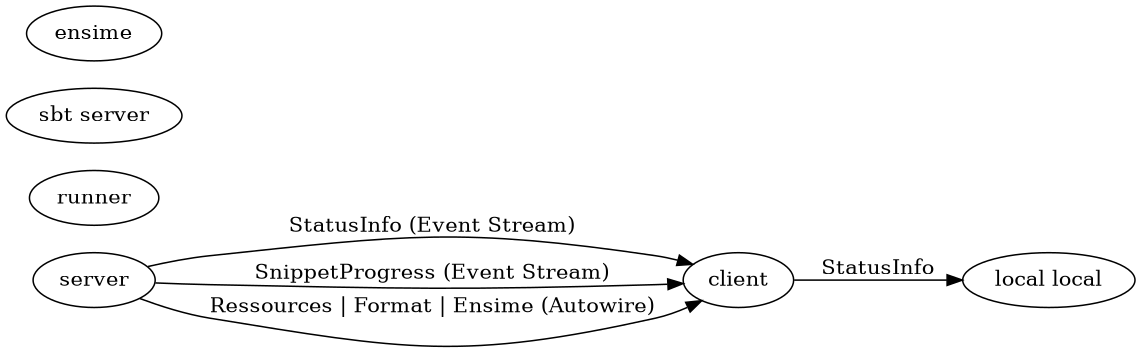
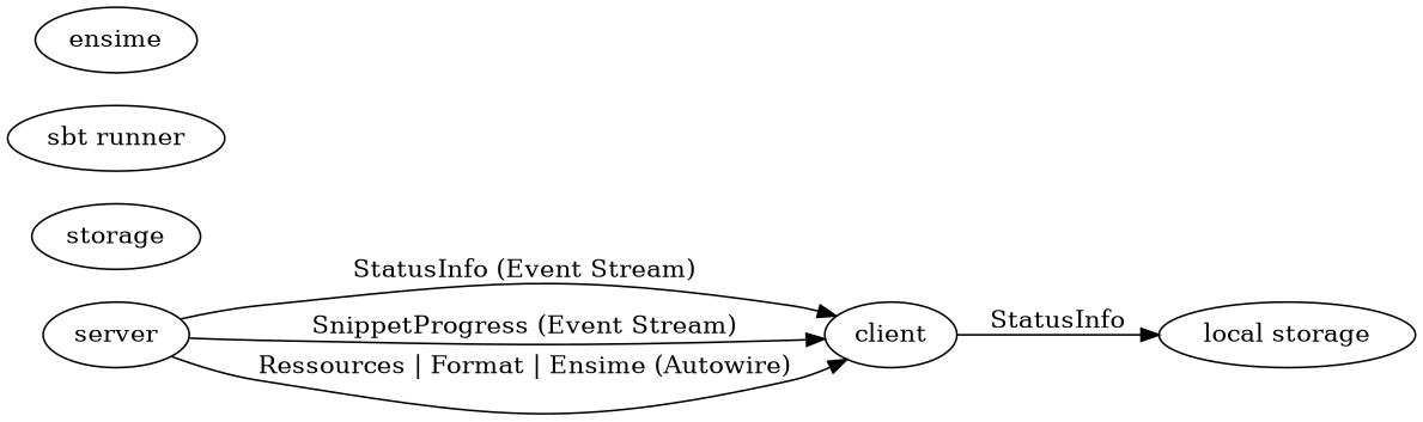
  digraph {
    rankdir=LR
    n1 [label=server]
    n2 [label=client]
-   n3 [label="local local"]
-   n4 [label=runner]
-   n5 [label="sbt server"]
+   n3 [label="local storage"]
+   n4 [label=storage]
+   n5 [label="sbt runner"]
    n6 [label=ensime]
    n1 -> n2 [label="StatusInfo (Event Stream)"]
    n1 -> n2 [label="SnippetProgress (Event Stream)"]
    n1 -> n2 [label="Ressources | Format | Ensime (Autowire)"]
    n2 -> n3 [label=StatusInfo]
  }
